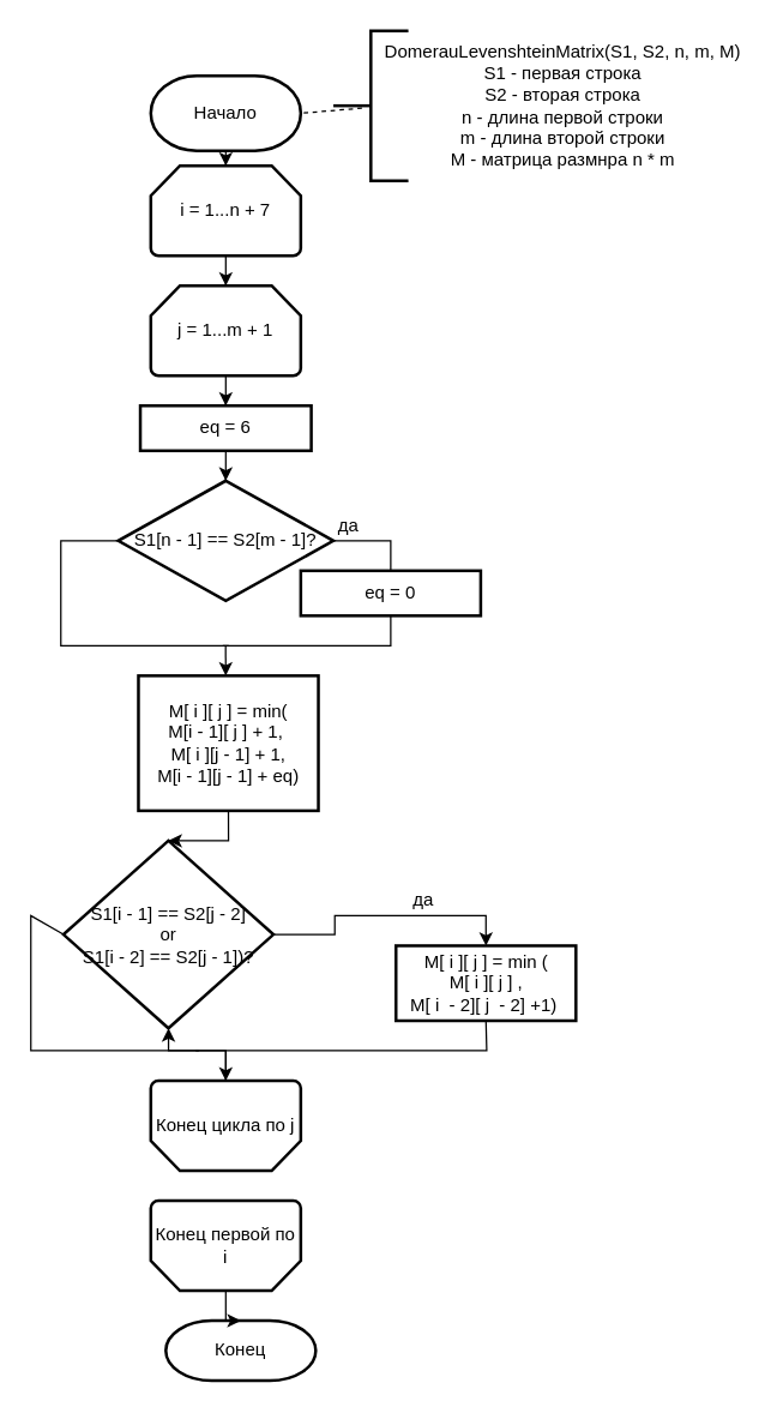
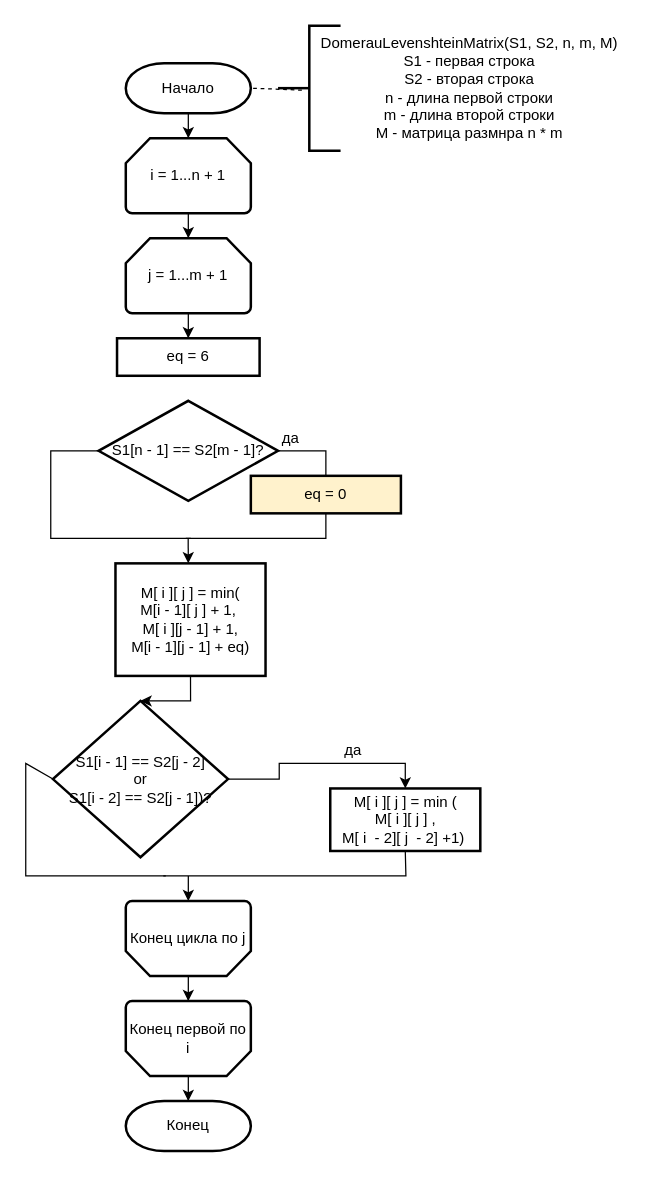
  <mxCell id="0" />
  <mxCell id="1" parent="0" />
  <mxCell id="2" value="" style="edgeStyle=orthogonalEdgeStyle;rounded=0;orthogonalLoop=1;jettySize=auto;html=1;entryX=0.5;entryY=0;entryDx=0;entryDy=0;entryPerimeter=0;" parent="1" source="3" target="8" edge="1"><mxGeometry relative="1" as="geometry" /></mxCell>
- <mxCell id="3" value="Начало" style="strokeWidth=2;html=1;shape=mxgraph.flowchart.terminator;whiteSpace=wrap;" parent="1" vertex="1"><mxGeometry x="100" y="50" width="100" height="50" as="geometry" /></mxCell>
- <mxCell id="4" value="Конец" style="strokeWidth=2;html=1;shape=mxgraph.flowchart.terminator;whiteSpace=wrap;" parent="1" vertex="1"><mxGeometry x="110" y="880" width="100" height="40" as="geometry" /></mxCell>
+ <mxCell id="3" value="Начало" style="strokeWidth=2;html=1;shape=mxgraph.flowchart.terminator;whiteSpace=wrap;" parent="1" vertex="1"><mxGeometry x="100" y="50" width="100" height="40" as="geometry" /></mxCell>
+ <mxCell id="4" value="Конец" style="strokeWidth=2;html=1;shape=mxgraph.flowchart.terminator;whiteSpace=wrap;" parent="1" vertex="1"><mxGeometry x="100" y="880" width="100" height="40" as="geometry" /></mxCell>
  <mxCell id="5" value="" style="edgeStyle=orthogonalEdgeStyle;rounded=0;orthogonalLoop=1;jettySize=auto;html=1;" parent="1" source="6" target="4" edge="1"><mxGeometry relative="1" as="geometry" /></mxCell>
  <mxCell id="6" value="Конец первой по i" style="strokeWidth=2;html=1;shape=mxgraph.flowchart.loop_limit;whiteSpace=wrap;direction=west;" parent="1" vertex="1"><mxGeometry x="100" y="800" width="100" height="60" as="geometry" /></mxCell>
  <mxCell id="7" value="" style="edgeStyle=orthogonalEdgeStyle;rounded=0;orthogonalLoop=1;jettySize=auto;html=1;entryX=0.5;entryY=0;entryDx=0;entryDy=0;entryPerimeter=0;" parent="1" source="8" target="10" edge="1"><mxGeometry relative="1" as="geometry" /></mxCell>
- <mxCell id="8" value="i = 1...n + 7" style="strokeWidth=2;html=1;shape=mxgraph.flowchart.loop_limit;whiteSpace=wrap;" parent="1" vertex="1"><mxGeometry x="100" y="110" width="100" height="60" as="geometry" /></mxCell>
+ <mxCell id="8" value="i = 1...n + 1" style="strokeWidth=2;html=1;shape=mxgraph.flowchart.loop_limit;whiteSpace=wrap;" parent="1" vertex="1"><mxGeometry x="100" y="110" width="100" height="60" as="geometry" /></mxCell>
  <mxCell id="9" value="" style="edgeStyle=orthogonalEdgeStyle;rounded=0;orthogonalLoop=1;jettySize=auto;html=1;" parent="1" source="10" target="17" edge="1"><mxGeometry relative="1" as="geometry" /></mxCell>
  <mxCell id="10" value="j = 1...m + 1" style="strokeWidth=2;html=1;shape=mxgraph.flowchart.loop_limit;whiteSpace=wrap;" parent="1" vertex="1"><mxGeometry x="100" y="190" width="100" height="60" as="geometry" /></mxCell>
- <mxCell id="11" value="" style="edgeStyle=orthogonalEdgeStyle;rounded=0;orthogonalLoop=1;jettySize=auto;html=1;" parent="1" source="12" target="28" edge="1"><mxGeometry relative="1" as="geometry" /></mxCell>
+ <mxCell id="11" value="" style="edgeStyle=orthogonalEdgeStyle;rounded=0;orthogonalLoop=1;jettySize=auto;html=1;" parent="1" source="12" target="6" edge="1"><mxGeometry relative="1" as="geometry" /></mxCell>
  <mxCell id="12" value="Конец цикла по j" style="strokeWidth=2;html=1;shape=mxgraph.flowchart.loop_limit;whiteSpace=wrap;direction=west;" parent="1" vertex="1"><mxGeometry x="100" y="720" width="100" height="60" as="geometry" /></mxCell>
- <mxCell id="13" value="eq = 0" style="rounded=0;whiteSpace=wrap;html=1;absoluteArcSize=1;arcSize=14;strokeWidth=2;" parent="1" vertex="1"><mxGeometry x="200" y="380" width="120" height="30" as="geometry" /></mxCell>
+ <mxCell id="13" value="eq = 0" style="rounded=0;whiteSpace=wrap;html=1;absoluteArcSize=1;arcSize=14;strokeWidth=2;fillColor=#fff2cc;" parent="1" vertex="1"><mxGeometry x="200" y="380" width="120" height="30" as="geometry" /></mxCell>
  <mxCell id="14" value="" style="edgeStyle=orthogonalEdgeStyle;rounded=0;orthogonalLoop=1;jettySize=auto;html=1;exitX=1;exitY=0.5;exitDx=0;exitDy=0;exitPerimeter=0;entryX=0.5;entryY=0;entryDx=0;entryDy=0;endArrow=none;" parent="1" source="15" target="13" edge="1"><mxGeometry relative="1" as="geometry"><mxPoint x="268.75" y="400" as="targetPoint" /></mxGeometry></mxCell>
  <mxCell id="15" value="S1[n - 1] == S2[m - 1]?" style="strokeWidth=2;html=1;shape=mxgraph.flowchart.decision;whiteSpace=wrap;" parent="1" vertex="1"><mxGeometry x="78.25" y="320" width="143.5" height="80" as="geometry" /></mxCell>
- <mxCell id="16" value="" style="edgeStyle=orthogonalEdgeStyle;rounded=0;orthogonalLoop=1;jettySize=auto;html=1;entryX=0.5;entryY=0;entryDx=0;entryDy=0;entryPerimeter=0;" parent="1" source="17" target="15" edge="1"><mxGeometry relative="1" as="geometry"><mxPoint x="152" y="300" as="targetPoint" /></mxGeometry></mxCell>
  <mxCell id="17" value="eq = 6" style="rounded=0;whiteSpace=wrap;html=1;absoluteArcSize=1;arcSize=14;strokeWidth=2;" parent="1" vertex="1"><mxGeometry x="93" y="270" width="114" height="30" as="geometry" /></mxCell>
  <mxCell id="18" value="" style="endArrow=none;html=1;entryX=0.5;entryY=1;entryDx=0;entryDy=0;rounded=0;" parent="1" target="13" edge="1"><mxGeometry width="50" height="50" relative="1" as="geometry"><mxPoint x="148" y="430" as="sourcePoint" /><mxPoint x="268.75" y="430" as="targetPoint" /><Array as="points"><mxPoint x="260" y="430" /></Array></mxGeometry></mxCell>
  <mxCell id="19" value="да" style="text;html=1;strokeColor=none;fillColor=none;align=center;verticalAlign=middle;whiteSpace=wrap;rounded=0;" parent="1" vertex="1"><mxGeometry x="211.75" y="340" width="40" height="20" as="geometry" /></mxCell>
  <mxCell id="20" value="" style="endArrow=none;html=1;exitX=0;exitY=0.5;exitDx=0;exitDy=0;exitPerimeter=0;rounded=0;" parent="1" source="15" edge="1"><mxGeometry width="50" height="50" relative="1" as="geometry"><mxPoint x="210" y="450" as="sourcePoint" /><mxPoint x="152" y="430" as="targetPoint" /><Array as="points"><mxPoint x="40" y="360" /><mxPoint x="40" y="430" /></Array></mxGeometry></mxCell>
  <mxCell id="21" value="" style="endArrow=classic;html=1;" parent="1" edge="1"><mxGeometry width="50" height="50" relative="1" as="geometry"><mxPoint x="149.88" y="430" as="sourcePoint" /><mxPoint x="150" y="450" as="targetPoint" /></mxGeometry></mxCell>
  <mxCell id="22" value="" style="edgeStyle=orthogonalEdgeStyle;rounded=0;orthogonalLoop=1;jettySize=auto;html=1;entryX=0.5;entryY=0;entryDx=0;entryDy=0;entryPerimeter=0;exitX=0.5;exitY=1;exitDx=0;exitDy=0;" parent="1" source="23" target="28" edge="1"><mxGeometry relative="1" as="geometry"><Array as="points"><mxPoint x="152" y="560" /><mxPoint x="152" y="580" /></Array></mxGeometry></mxCell>
  <mxCell id="23" value="&lt;span&gt;M[ i ][ j ] = min(&lt;/span&gt;&lt;br&gt;&lt;span&gt;M[i - 1][ j ] + 1,&amp;nbsp;&lt;br&gt;M[ i ][j - 1] + 1,&lt;br&gt;M[i - 1][j - 1] + eq)&lt;/span&gt;" style="rounded=0;whiteSpace=wrap;html=1;absoluteArcSize=1;arcSize=14;strokeWidth=2;" parent="1" vertex="1"><mxGeometry x="91.75" y="450" width="120" height="90" as="geometry" /></mxCell>
  <mxCell id="24" value="" style="strokeWidth=2;html=1;shape=mxgraph.flowchart.annotation_2;align=left;labelPosition=right;pointerEvents=1;" parent="1" vertex="1"><mxGeometry x="221.75" y="20" width="50" height="100" as="geometry" /></mxCell>
  <mxCell id="25" value="" style="endArrow=none;dashed=1;html=1;entryX=1;entryY=0.5;entryDx=0;entryDy=0;entryPerimeter=0;exitX=0.381;exitY=0.516;exitDx=0;exitDy=0;exitPerimeter=0;" parent="1" source="24" target="3" edge="1"><mxGeometry width="50" height="50" relative="1" as="geometry"><mxPoint x="130" y="320" as="sourcePoint" /><mxPoint x="180" y="270" as="targetPoint" /></mxGeometry></mxCell>
  <mxCell id="26" value="DomerauLevenshteinMatrix(S1, S2, n, m, M)&lt;br&gt;S1 - первая строка&lt;br&gt;S2 - вторая строка&lt;br&gt;n - длина первой строки&lt;br&gt;m - длина второй строки&lt;br&gt;M - матрица размнра n * m" style="text;html=1;strokeColor=none;fillColor=none;align=center;verticalAlign=middle;whiteSpace=wrap;rounded=0;" parent="1" vertex="1"><mxGeometry x="250" y="35" width="250" height="70" as="geometry" /></mxCell>
  <mxCell id="27" value="" style="edgeStyle=orthogonalEdgeStyle;rounded=0;orthogonalLoop=1;jettySize=auto;html=1;entryX=0.5;entryY=0;entryDx=0;entryDy=0;" parent="1" source="28" target="29" edge="1"><mxGeometry relative="1" as="geometry" /></mxCell>
  <mxCell id="28" value="S1[i - 1] == S2[j - 2]&lt;br&gt;or&lt;br&gt;S1[i - 2] == S2[j - 1])?" style="strokeWidth=2;html=1;shape=mxgraph.flowchart.decision;whiteSpace=wrap;" parent="1" vertex="1"><mxGeometry x="41.75" y="560" width="140" height="125" as="geometry" /></mxCell>
  <mxCell id="29" value="M[ i ][ j ] = min (&lt;br&gt;M[ i ][ j ]&amp;nbsp;,&lt;br&gt;M[ i&amp;nbsp; - 2][ j&amp;nbsp; - 2] +1)&amp;nbsp;" style="rounded=0;whiteSpace=wrap;html=1;absoluteArcSize=1;arcSize=14;strokeWidth=2;" parent="1" vertex="1"><mxGeometry x="263.5" y="630" width="120" height="50" as="geometry" /></mxCell>
  <mxCell id="30" value="" style="endArrow=none;html=1;exitX=0;exitY=0.5;exitDx=0;exitDy=0;exitPerimeter=0;rounded=0;" parent="1" source="28" edge="1"><mxGeometry width="50" height="50" relative="1" as="geometry"><mxPoint x="58.25" y="630" as="sourcePoint" /><mxPoint x="132" y="700" as="targetPoint" /><Array as="points"><mxPoint x="20" y="610" /><mxPoint x="20" y="700" /></Array></mxGeometry></mxCell>
  <mxCell id="31" value="" style="endArrow=none;html=1;exitX=0.5;exitY=1;exitDx=0;exitDy=0;rounded=0;" parent="1" source="29" edge="1"><mxGeometry width="50" height="50" relative="1" as="geometry"><mxPoint x="318.25" y="770" as="sourcePoint" /><mxPoint x="130" y="700" as="targetPoint" /><Array as="points"><mxPoint x="324" y="700" /></Array></mxGeometry></mxCell>
  <mxCell id="32" value="да" style="text;html=1;strokeColor=none;fillColor=none;align=center;verticalAlign=middle;whiteSpace=wrap;rounded=0;" parent="1" vertex="1"><mxGeometry x="261.75" y="590" width="40" height="20" as="geometry" /></mxCell>
  <mxCell id="33" value="" style="edgeStyle=orthogonalEdgeStyle;rounded=0;orthogonalLoop=1;jettySize=auto;html=1;" parent="1" edge="1"><mxGeometry relative="1" as="geometry"><Array as="points" /><mxPoint x="150" y="700" as="sourcePoint" /><mxPoint x="150" y="720" as="targetPoint" /></mxGeometry></mxCell>
